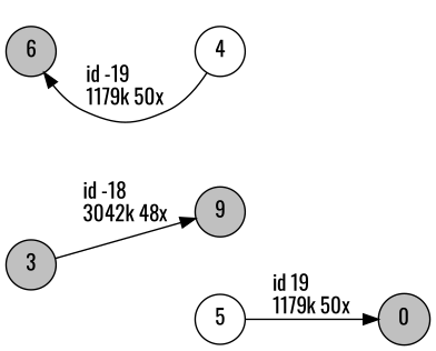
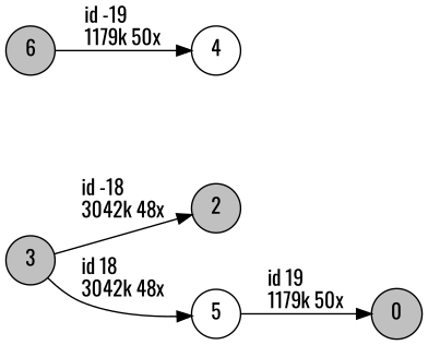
  digraph {
    fontname=Oswald
    nodesep=0.5
    rankdir=LR
    node [fillcolor=grey fontname=Oswald shape=circle style=filled]
    edge [color=black fontname=Oswald]
    0 [height=0.3]
    n2 [height=0.3 label=6]
    4 [height=0.3 fillcolor="" style=""]
-   2 [height=0.3 label=9]
+   2 [height=0.3]
    3 [height=0.3]
    5 [height=0.3 fillcolor="" style=""]
-   4 -> n2 [label="id -19\l1179k 50x"]
+   n2 -> 4 [label="id -19\l1179k 50x"]
    3 -> 2 [label="id -18\l3042k 48x"]
+   3 -> 5 [label="id 18\l3042k 48x"]
    5 -> 0 [label="id 19\l1179k 50x"]
  }
